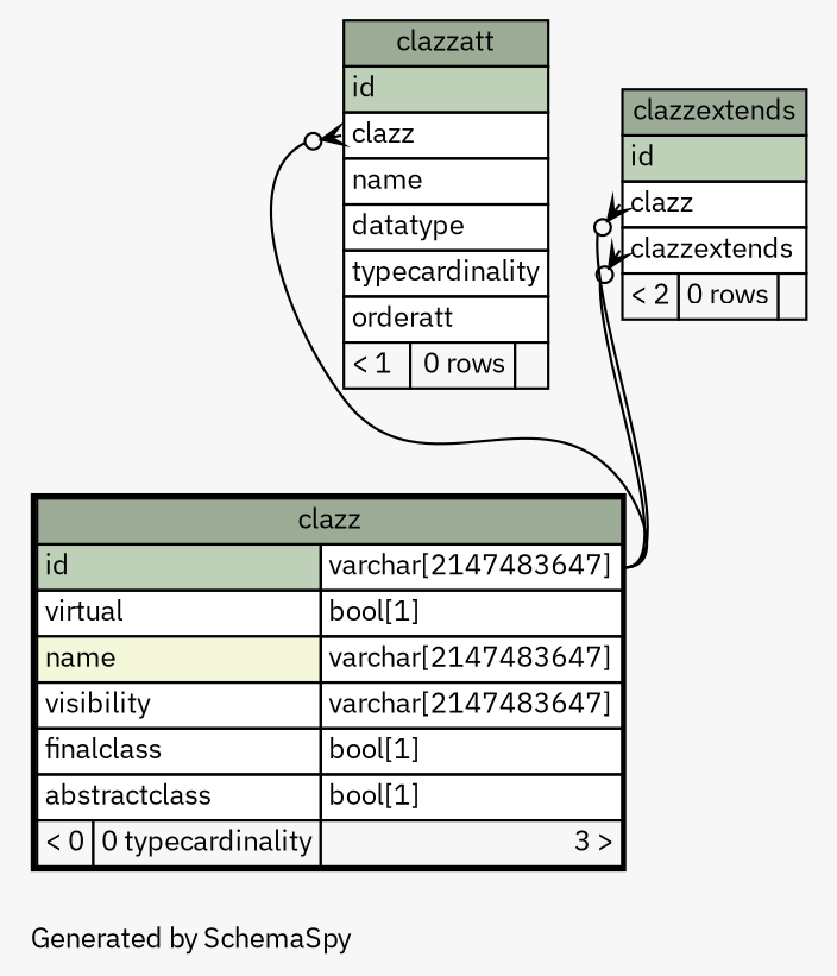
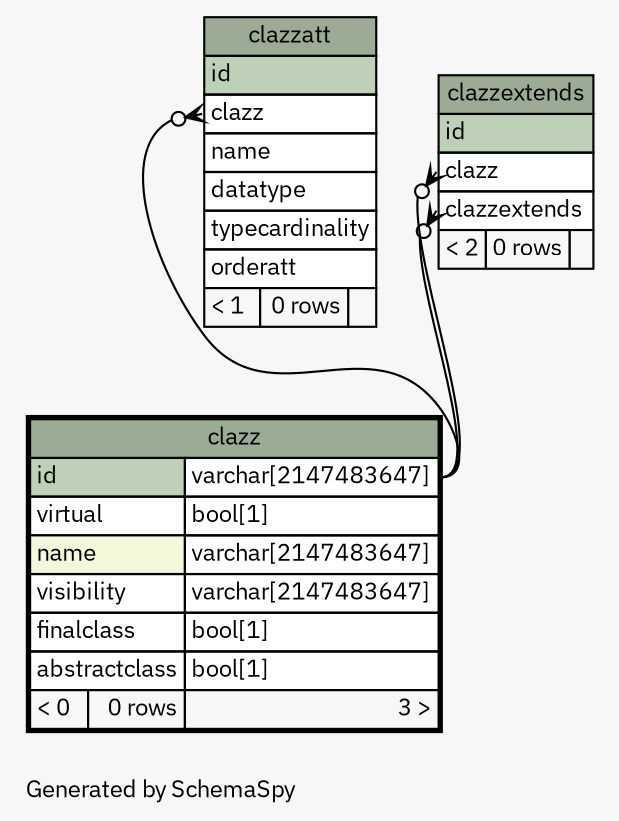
  digraph {
    bgcolor="#f7f7f7"
    fontname="IBM Plex Sans"
    fontsize=11
    label="\nGenerated by SchemaSpy"
    labeljust=l
    nodesep=0.18
    rankdir=TB
    ranksep=0.46
    node [fontname="IBM Plex Sans" fontsize=11 shape=plaintext]
    edge [arrowhead=none arrowsize=0.8 arrowtail=crowodot dir=back headport="id.type:e" tailport="clazz:w" fontname="IBM Plex Sans"]
    n1 [label=<     <TABLE BORDER="0" CELLBORDER="1" CELLSPACING="0" BGCOLOR="#ffffff">       <TR><TD COLSPAN="3" BGCOLOR="#9bab96" ALIGN="CENTER">clazzatt</TD></TR>       <TR><TD PORT="id" COLSPAN="3" BGCOLOR="#bed1b8" ALIGN="LEFT">id</TD></TR>       <TR><TD PORT="clazz" COLSPAN="3" ALIGN="LEFT">clazz</TD></TR>       <TR><TD PORT="name" COLSPAN="3" ALIGN="LEFT">name</TD></TR>       <TR><TD PORT="datatype" COLSPAN="3" ALIGN="LEFT">datatype</TD></TR>       <TR><TD PORT="typecardinality" COLSPAN="3" ALIGN="LEFT">typecardinality</TD></TR>       <TR><TD PORT="orderatt" COLSPAN="3" ALIGN="LEFT">orderatt</TD></TR>       <TR><TD ALIGN="LEFT" BGCOLOR="#f7f7f7">&lt; 1</TD><TD ALIGN="RIGHT" BGCOLOR="#f7f7f7">0 rows</TD><TD ALIGN="RIGHT" BGCOLOR="#f7f7f7">  </TD></TR>     </TABLE>>]
-   n2 [label=<     <TABLE BORDER="2" CELLBORDER="1" CELLSPACING="0" BGCOLOR="#ffffff">       <TR><TD COLSPAN="3" BGCOLOR="#9bab96" ALIGN="CENTER">clazz</TD></TR>       <TR><TD PORT="id" COLSPAN="2" BGCOLOR="#bed1b8" ALIGN="LEFT">id</TD><TD PORT="id.type" ALIGN="LEFT">varchar[2147483647]</TD></TR>       <TR><TD PORT="virtual" COLSPAN="2" ALIGN="LEFT">virtual</TD><TD PORT="virtual.type" ALIGN="LEFT">bool[1]</TD></TR>       <TR><TD PORT="name" COLSPAN="2" BGCOLOR="#f4f7da" ALIGN="LEFT">name</TD><TD PORT="name.type" ALIGN="LEFT">varchar[2147483647]</TD></TR>       <TR><TD PORT="visibility" COLSPAN="2" ALIGN="LEFT">visibility</TD><TD PORT="visibility.type" ALIGN="LEFT">varchar[2147483647]</TD></TR>       <TR><TD PORT="finalclass" COLSPAN="2" ALIGN="LEFT">finalclass</TD><TD PORT="finalclass.type" ALIGN="LEFT">bool[1]</TD></TR>       <TR><TD PORT="abstractclass" COLSPAN="2" ALIGN="LEFT">abstractclass</TD><TD PORT="abstractclass.type" ALIGN="LEFT">bool[1]</TD></TR>       <TR><TD ALIGN="LEFT" BGCOLOR="#f7f7f7">&lt; 0</TD><TD ALIGN="RIGHT" BGCOLOR="#f7f7f7">0 typecardinality</TD><TD ALIGN="RIGHT" BGCOLOR="#f7f7f7">3 &gt;</TD></TR>     </TABLE>>]
+   n2 [label=<     <TABLE BORDER="2" CELLBORDER="1" CELLSPACING="0" BGCOLOR="#ffffff">       <TR><TD COLSPAN="3" BGCOLOR="#9bab96" ALIGN="CENTER">clazz</TD></TR>       <TR><TD PORT="id" COLSPAN="2" BGCOLOR="#bed1b8" ALIGN="LEFT">id</TD><TD PORT="id.type" ALIGN="LEFT">varchar[2147483647]</TD></TR>       <TR><TD PORT="virtual" COLSPAN="2" ALIGN="LEFT">virtual</TD><TD PORT="virtual.type" ALIGN="LEFT">bool[1]</TD></TR>       <TR><TD PORT="name" COLSPAN="2" BGCOLOR="#f4f7da" ALIGN="LEFT">name</TD><TD PORT="name.type" ALIGN="LEFT">varchar[2147483647]</TD></TR>       <TR><TD PORT="visibility" COLSPAN="2" ALIGN="LEFT">visibility</TD><TD PORT="visibility.type" ALIGN="LEFT">varchar[2147483647]</TD></TR>       <TR><TD PORT="finalclass" COLSPAN="2" ALIGN="LEFT">finalclass</TD><TD PORT="finalclass.type" ALIGN="LEFT">bool[1]</TD></TR>       <TR><TD PORT="abstractclass" COLSPAN="2" ALIGN="LEFT">abstractclass</TD><TD PORT="abstractclass.type" ALIGN="LEFT">bool[1]</TD></TR>       <TR><TD ALIGN="LEFT" BGCOLOR="#f7f7f7">&lt; 0</TD><TD ALIGN="RIGHT" BGCOLOR="#f7f7f7">0 rows</TD><TD ALIGN="RIGHT" BGCOLOR="#f7f7f7">3 &gt;</TD></TR>     </TABLE>>]
    n3 [label=<     <TABLE BORDER="0" CELLBORDER="1" CELLSPACING="0" BGCOLOR="#ffffff">       <TR><TD COLSPAN="3" BGCOLOR="#9bab96" ALIGN="CENTER">clazzextends</TD></TR>       <TR><TD PORT="id" COLSPAN="3" BGCOLOR="#bed1b8" ALIGN="LEFT">id</TD></TR>       <TR><TD PORT="clazz" COLSPAN="3" ALIGN="LEFT">clazz</TD></TR>       <TR><TD PORT="clazzextends" COLSPAN="3" ALIGN="LEFT">clazzextends</TD></TR>       <TR><TD ALIGN="LEFT" BGCOLOR="#f7f7f7">&lt; 2</TD><TD ALIGN="RIGHT" BGCOLOR="#f7f7f7">0 rows</TD><TD ALIGN="RIGHT" BGCOLOR="#f7f7f7">  </TD></TR>     </TABLE>>]
    n1 -> n2
    n3 -> n2
    n3 -> n2 [tailport="clazzextends:w"]
  }
